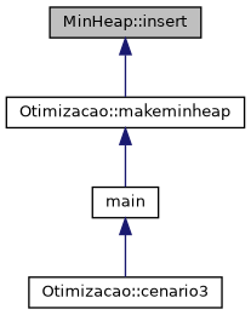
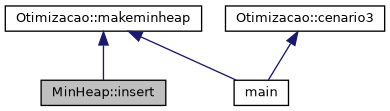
  digraph {
    rankdir=TB
    node [color=black fillcolor=white fontname=Helvetica fontsize=10 shape=record style=filled]
    edge [color=midnightblue dir=back fontname=Helvetica fontsize=10 labelfontname=Helvetica labelfontsize=10 style=solid]
    n1 [fillcolor=grey75 fontcolor=black height=0.2 label="MinHeap::insert" width=0.4]
    n2 [height=0.2 label="Otimizacao::makeminheap" width=0.4]
    n3 [height=0.2 label=main width=0.4]
    n4 [height=0.2 label="Otimizacao::cenario3" width=0.4]
-   n1 -> n2
+   n2 -> n1
    n2 -> n3
-   n3 -> n4
+   n4 -> n3
  }
